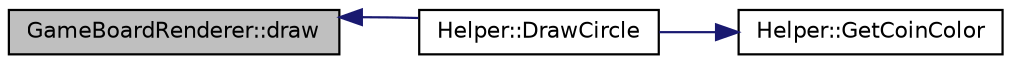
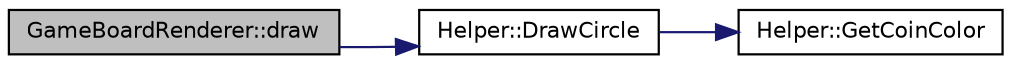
  digraph {
    rankdir=LR
    node [color=black fillcolor=white fontname=Helvetica fontsize=10 shape=record style=filled]
    edge [color=midnightblue fontname=Helvetica fontsize=10 labelfontname=Helvetica labelfontsize=10 style=solid]
    n1 [fillcolor=grey75 fontcolor=black height=0.2 label="GameBoardRenderer::draw" width=0.4]
    n2 [height=0.2 label="Helper::DrawCircle" width=0.4]
    n3 [height=0.2 label="Helper::GetCoinColor" width=0.4]
-   n2 -> n1
+   n1 -> n2
    n2 -> n3
  }
